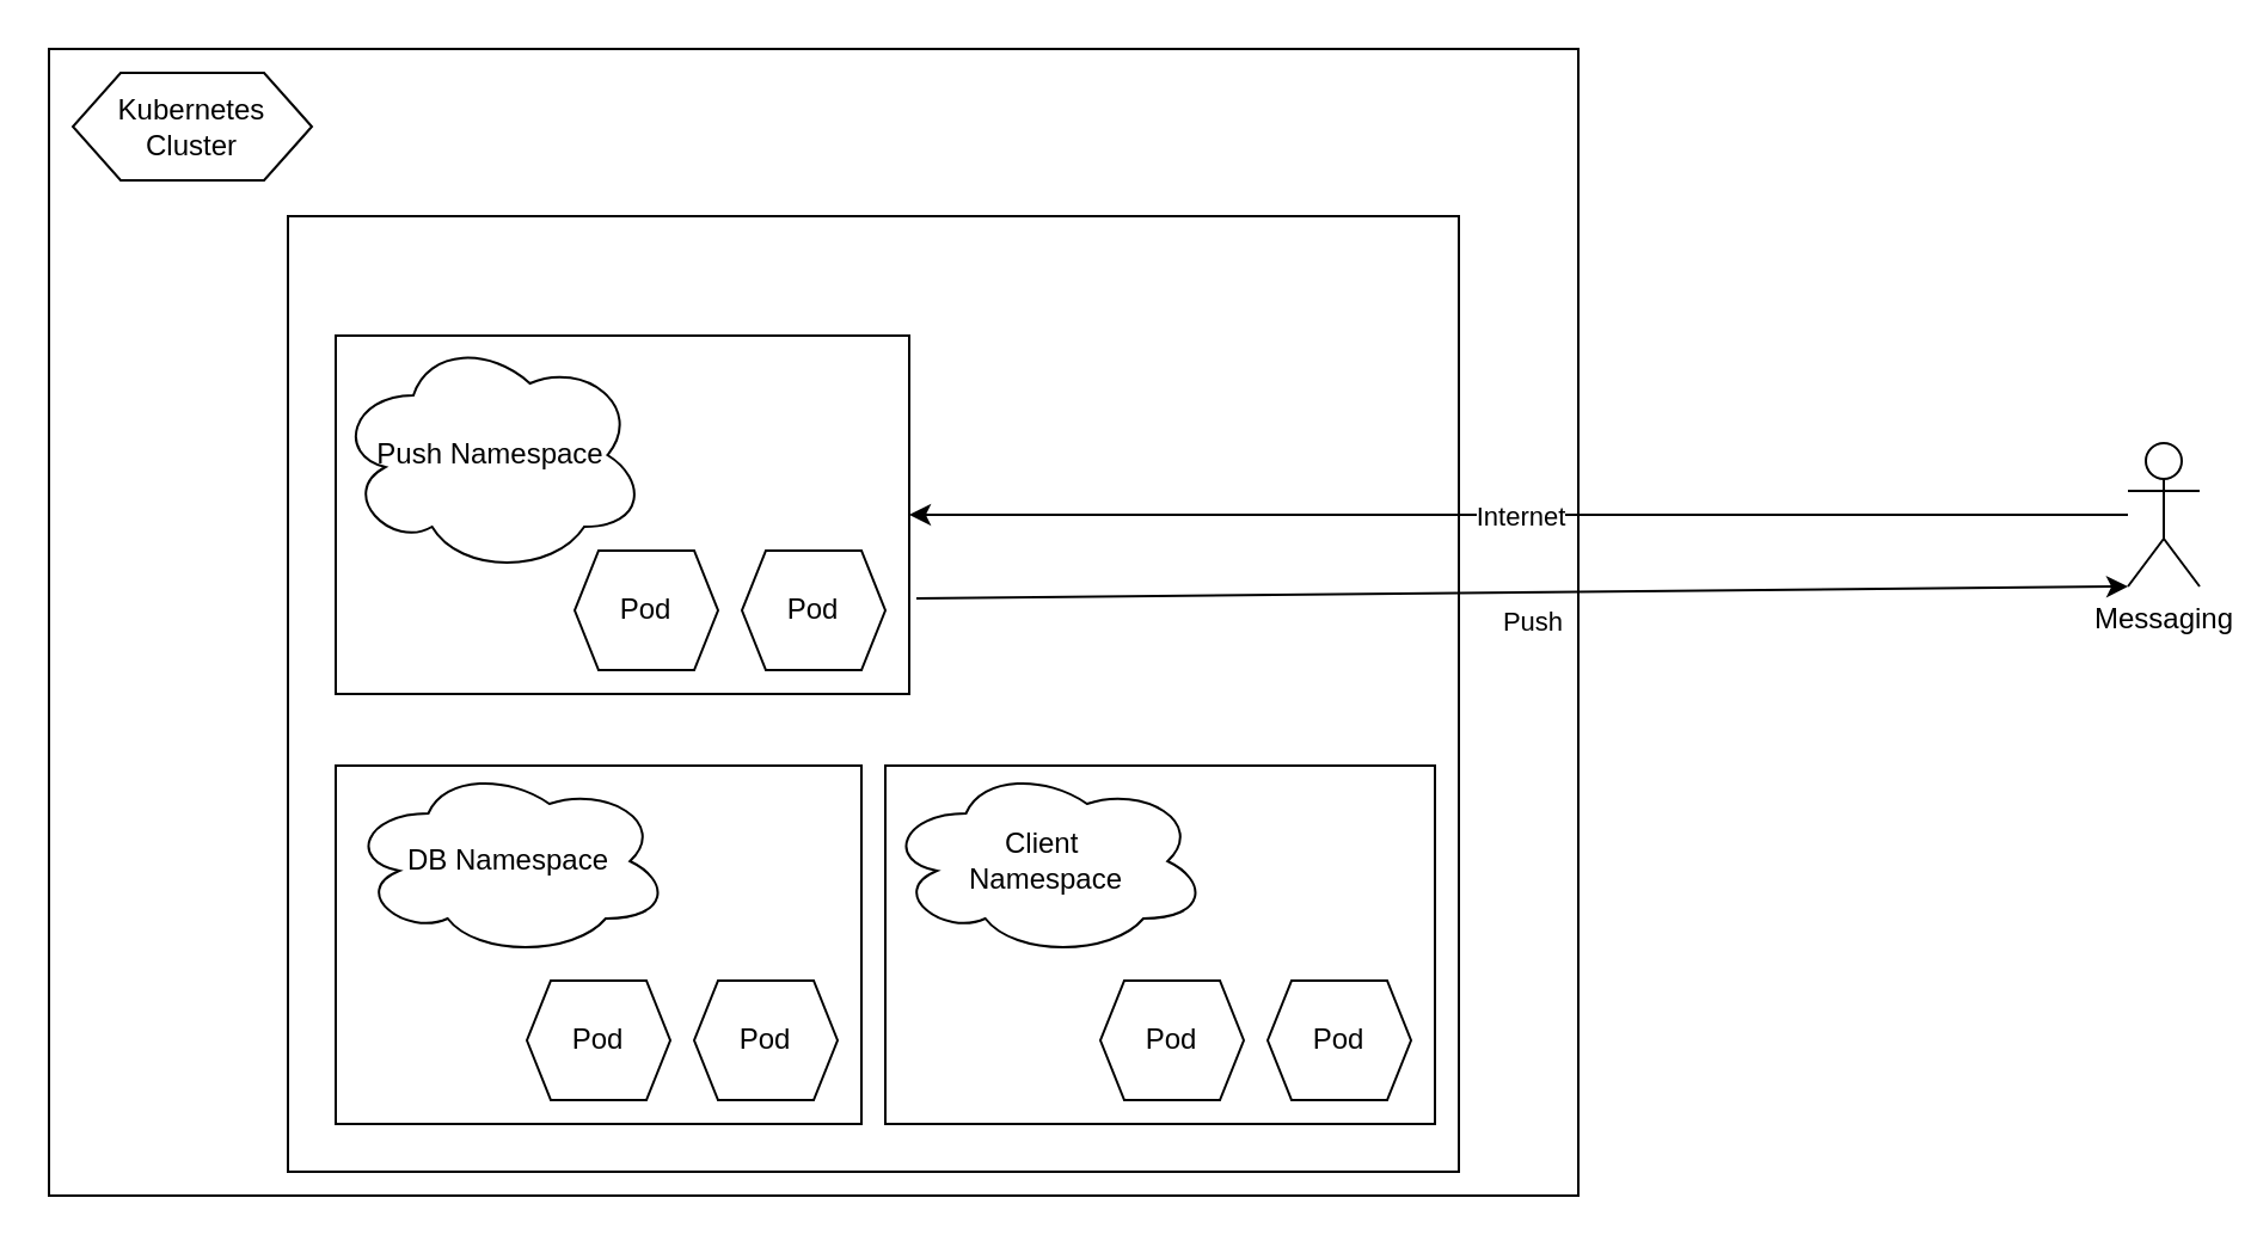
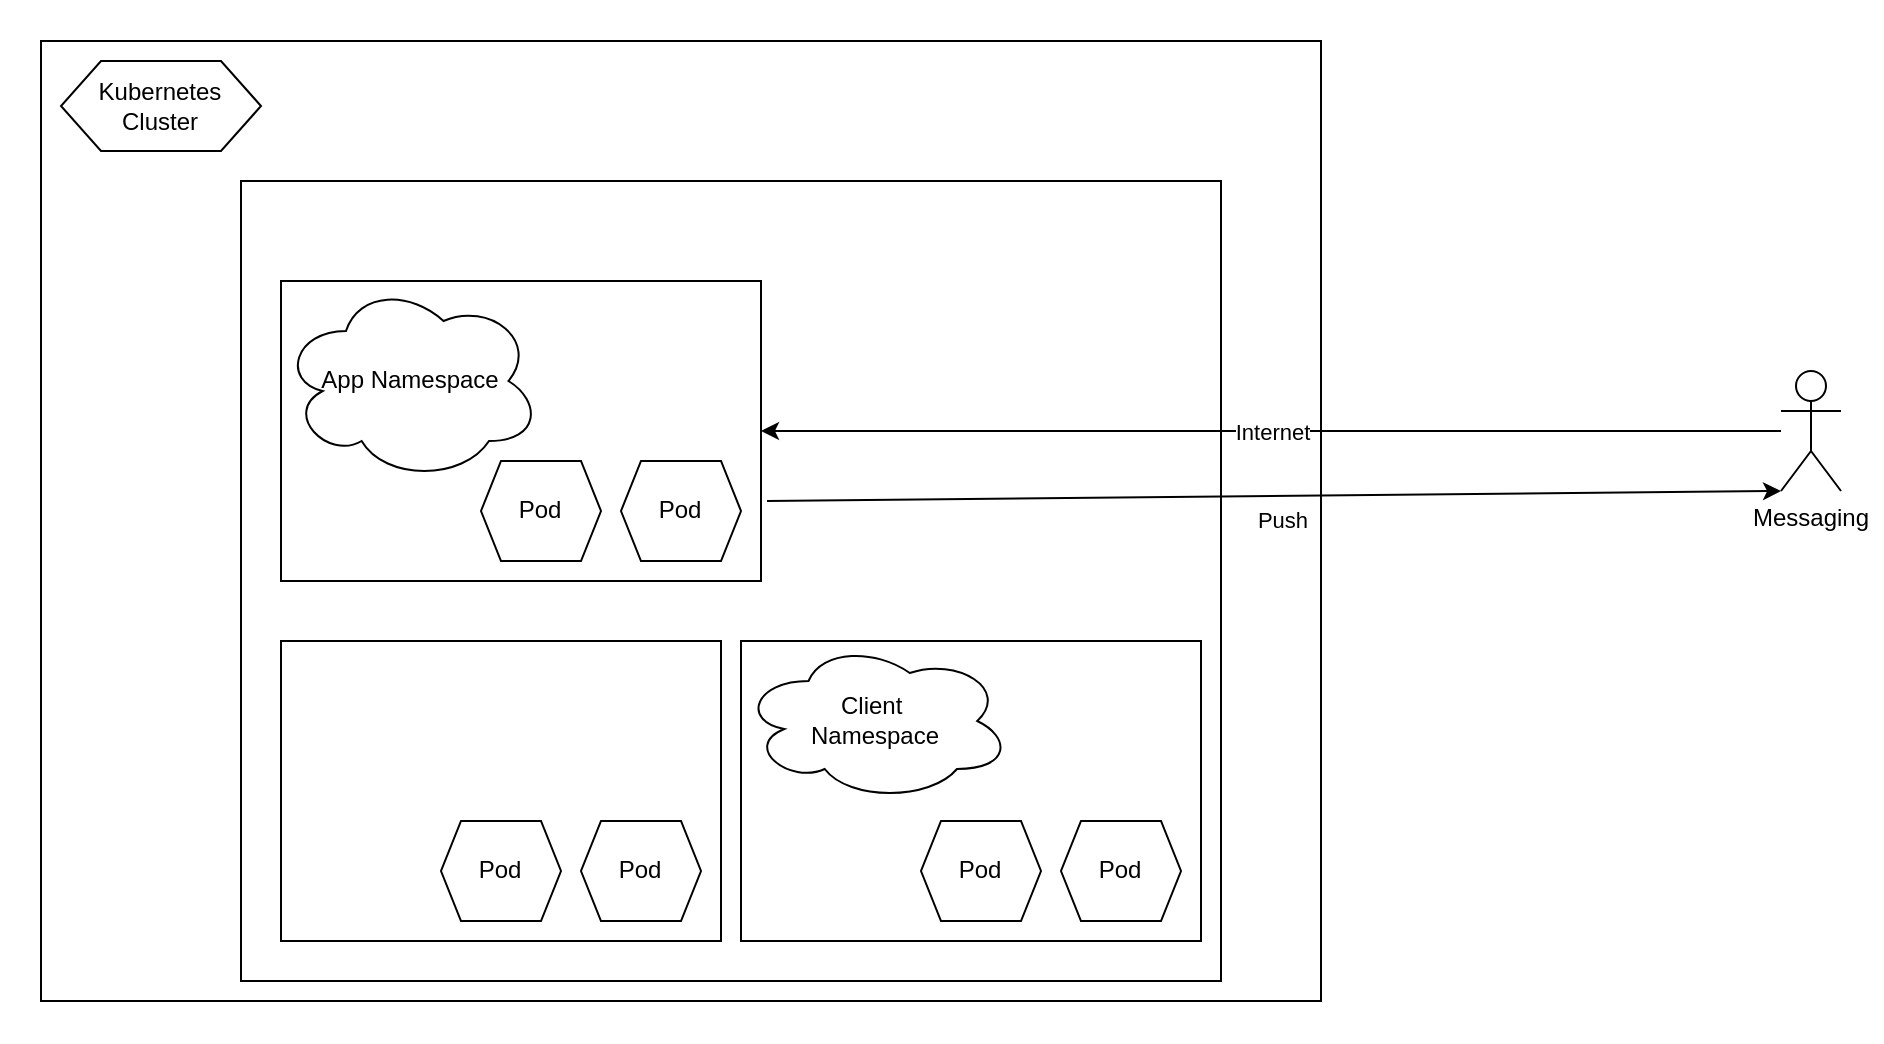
  <mxCell id="0" />
  <mxCell id="1" parent="0" />
  <mxCell id="2" value="" style="rounded=0;whiteSpace=wrap;html=1;" vertex="1" parent="1"><mxGeometry x="20" y="20" width="640" height="480" as="geometry" /></mxCell>
  <mxCell id="3" value="" style="rounded=0;whiteSpace=wrap;html=1;" vertex="1" parent="1"><mxGeometry x="120" y="90" width="490" height="400" as="geometry" /></mxCell>
  <mxCell id="4" value="Messaging" style="shape=umlActor;verticalLabelPosition=bottom;verticalAlign=top;html=1;outlineConnect=0;" vertex="1" parent="1"><mxGeometry x="890" y="185" width="30" height="60" as="geometry" /></mxCell>
  <mxCell id="5" value="" style="endArrow=classic;html=1;rounded=0;entryX=1;entryY=0.5;entryDx=0;entryDy=0;" edge="1" parent="1" source="4" target="7"><mxGeometry relative="1" as="geometry"><mxPoint x="410" y="270" as="sourcePoint" /><mxPoint x="660" y="280" as="targetPoint" /></mxGeometry></mxCell>
  <mxCell id="6" value="Internet" style="edgeLabel;resizable=0;html=1;;align=center;verticalAlign=middle;" connectable="0" vertex="1" parent="5"><mxGeometry relative="1" as="geometry" /></mxCell>
  <mxCell id="7" value="" style="rounded=0;whiteSpace=wrap;html=1;" vertex="1" parent="1"><mxGeometry x="140" y="140" width="240" height="150" as="geometry" /></mxCell>
- <mxCell id="8" value="&lt;div&gt;Push Namespace&lt;/div&gt;" style="ellipse;shape=cloud;whiteSpace=wrap;html=1;" vertex="1" parent="1"><mxGeometry x="140" y="140" width="130" height="100" as="geometry" /></mxCell>
+ <mxCell id="8" value="&lt;div&gt;App Namespace&lt;/div&gt;" style="ellipse;shape=cloud;whiteSpace=wrap;html=1;" vertex="1" parent="1"><mxGeometry x="140" y="140" width="130" height="100" as="geometry" /></mxCell>
  <mxCell id="9" value="Pod" style="shape=hexagon;perimeter=hexagonPerimeter2;whiteSpace=wrap;html=1;fixedSize=1;size=10;" vertex="1" parent="1"><mxGeometry x="240" y="230" width="60" height="50" as="geometry" /></mxCell>
  <mxCell id="10" value="Pod" style="shape=hexagon;perimeter=hexagonPerimeter2;whiteSpace=wrap;html=1;fixedSize=1;size=10;" vertex="1" parent="1"><mxGeometry x="310" y="230" width="60" height="50" as="geometry" /></mxCell>
  <mxCell id="11" value="" style="rounded=0;whiteSpace=wrap;html=1;" vertex="1" parent="1"><mxGeometry x="140" y="320" width="220" height="150" as="geometry" /></mxCell>
- <mxCell id="12" value="DB Namespace" style="ellipse;shape=cloud;whiteSpace=wrap;html=1;" vertex="1" parent="1"><mxGeometry x="145" y="320" width="135" height="80" as="geometry" /></mxCell>
  <mxCell id="13" value="Pod" style="shape=hexagon;perimeter=hexagonPerimeter2;whiteSpace=wrap;html=1;fixedSize=1;size=10;" vertex="1" parent="1"><mxGeometry x="220" y="410" width="60" height="50" as="geometry" /></mxCell>
  <mxCell id="14" value="Pod" style="shape=hexagon;perimeter=hexagonPerimeter2;whiteSpace=wrap;html=1;fixedSize=1;size=10;" vertex="1" parent="1"><mxGeometry x="290" y="410" width="60" height="50" as="geometry" /></mxCell>
  <mxCell id="15" value="" style="rounded=0;whiteSpace=wrap;html=1;" vertex="1" parent="1"><mxGeometry x="370" y="320" width="230" height="150" as="geometry" /></mxCell>
  <mxCell id="16" value="Client&amp;nbsp;&lt;div&gt;Namespace&lt;/div&gt;" style="ellipse;shape=cloud;whiteSpace=wrap;html=1;" vertex="1" parent="1"><mxGeometry x="370" y="320" width="135" height="80" as="geometry" /></mxCell>
  <mxCell id="17" value="Pod" style="shape=hexagon;perimeter=hexagonPerimeter2;whiteSpace=wrap;html=1;fixedSize=1;size=10;" vertex="1" parent="1"><mxGeometry x="460" y="410" width="60" height="50" as="geometry" /></mxCell>
  <mxCell id="18" value="Pod" style="shape=hexagon;perimeter=hexagonPerimeter2;whiteSpace=wrap;html=1;fixedSize=1;size=10;" vertex="1" parent="1"><mxGeometry x="530" y="410" width="60" height="50" as="geometry" /></mxCell>
  <mxCell id="19" value="Kubernetes&lt;div&gt;Cluster&lt;/div&gt;" style="shape=hexagon;perimeter=hexagonPerimeter2;whiteSpace=wrap;html=1;fixedSize=1;" vertex="1" parent="1"><mxGeometry x="30" y="30" width="100" height="45" as="geometry" /></mxCell>
  <mxCell id="20" value="" style="endArrow=classic;html=1;rounded=0;entryX=0;entryY=1;entryDx=0;entryDy=0;entryPerimeter=0;" edge="1" parent="1" target="4"><mxGeometry relative="1" as="geometry"><mxPoint x="383" y="250" as="sourcePoint" /><mxPoint x="520" y="270" as="targetPoint" /></mxGeometry></mxCell>
  <mxCell id="21" value="Push" style="edgeLabel;html=1;align=center;verticalAlign=middle;resizable=0;points=[];" vertex="1" connectable="0" parent="20"><mxGeometry x="-0.004" y="-3" relative="1" as="geometry"><mxPoint x="5" y="9" as="offset" /></mxGeometry></mxCell>
